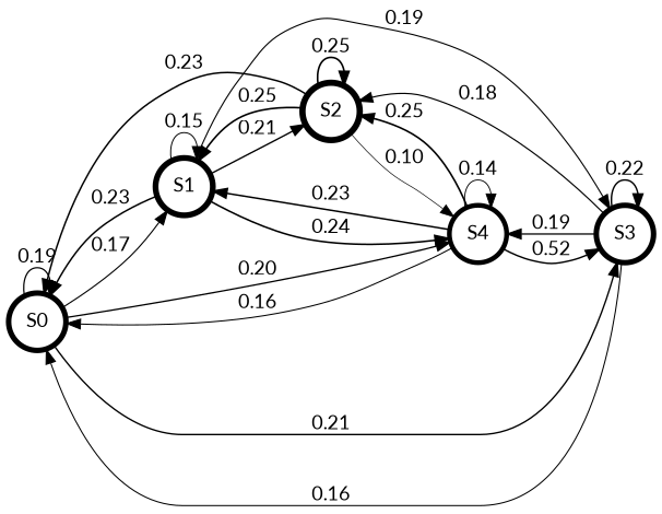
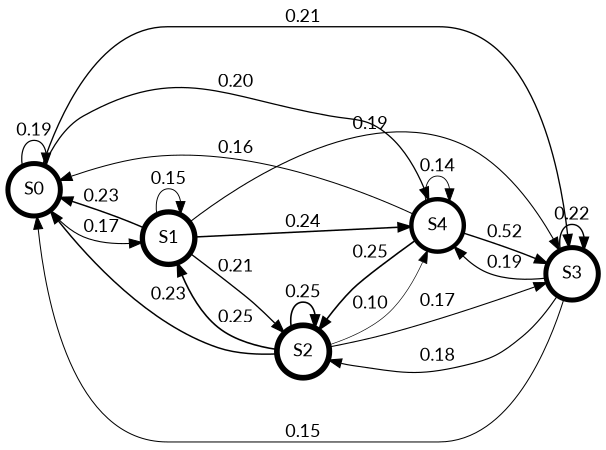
  digraph {
    fontname=Lato
    rankdir=LR
    node [fontname=Lato shape=circle]
    edge [fontname=Lato penwidth=0.85]
    n1 [label=S0 penwidth=3.92504]
    n2 [label=S1 penwidth=4.19686]
    n3 [label=S3 penwidth=3.92697]
    n4 [label=S4 penwidth=3.47239]
    n5 [label=S2 penwidth=4.47874]
    n1 -> n1 [label=0.19 penwidth=0.95]
    n1 -> n2 [label=0.17]
    n1 -> n3 [label=0.21 penwidth=1.05]
    n1 -> n4 [label=0.20 penwidth=1.00]
    n2 -> n1 [label=0.23 penwidth=1.15]
    n2 -> n2 [label=0.15 penwidth=0.75]
    n2 -> n3 [label=0.19]
    n2 -> n4 [label=0.24 penwidth=1.20]
    n2 -> n5 [label=0.21 penwidth=1.05]
-   n3 -> n1 [label=0.16 penwidth=0.80]
+   n3 -> n1 [label=0.15 penwidth=0.80]
    n3 -> n3 [label=0.22 penwidth=1.10]
    n3 -> n4 [label=0.19 penwidth=0.95]
    n3 -> n5 [label=0.18 penwidth=0.90]
    n4 -> n1 [label=0.16 penwidth=0.80]
-   n4 -> n2 [label=0.23 penwidth=1.15]
    n4 -> n3 [label=0.52 penwidth=1.10]
    n4 -> n4 [label=0.14 penwidth=0.70]
    n4 -> n5 [label=0.25 penwidth=1.25]
    n5 -> n1 [label=0.23 penwidth=1.15]
    n5 -> n2 [label=0.25 penwidth=1.25]
+   n5 -> n3 [label=0.17]
    n5 -> n4 [label=0.10 penwidth=0.50]
    n5 -> n5 [label=0.25 penwidth=1.25]
  }
